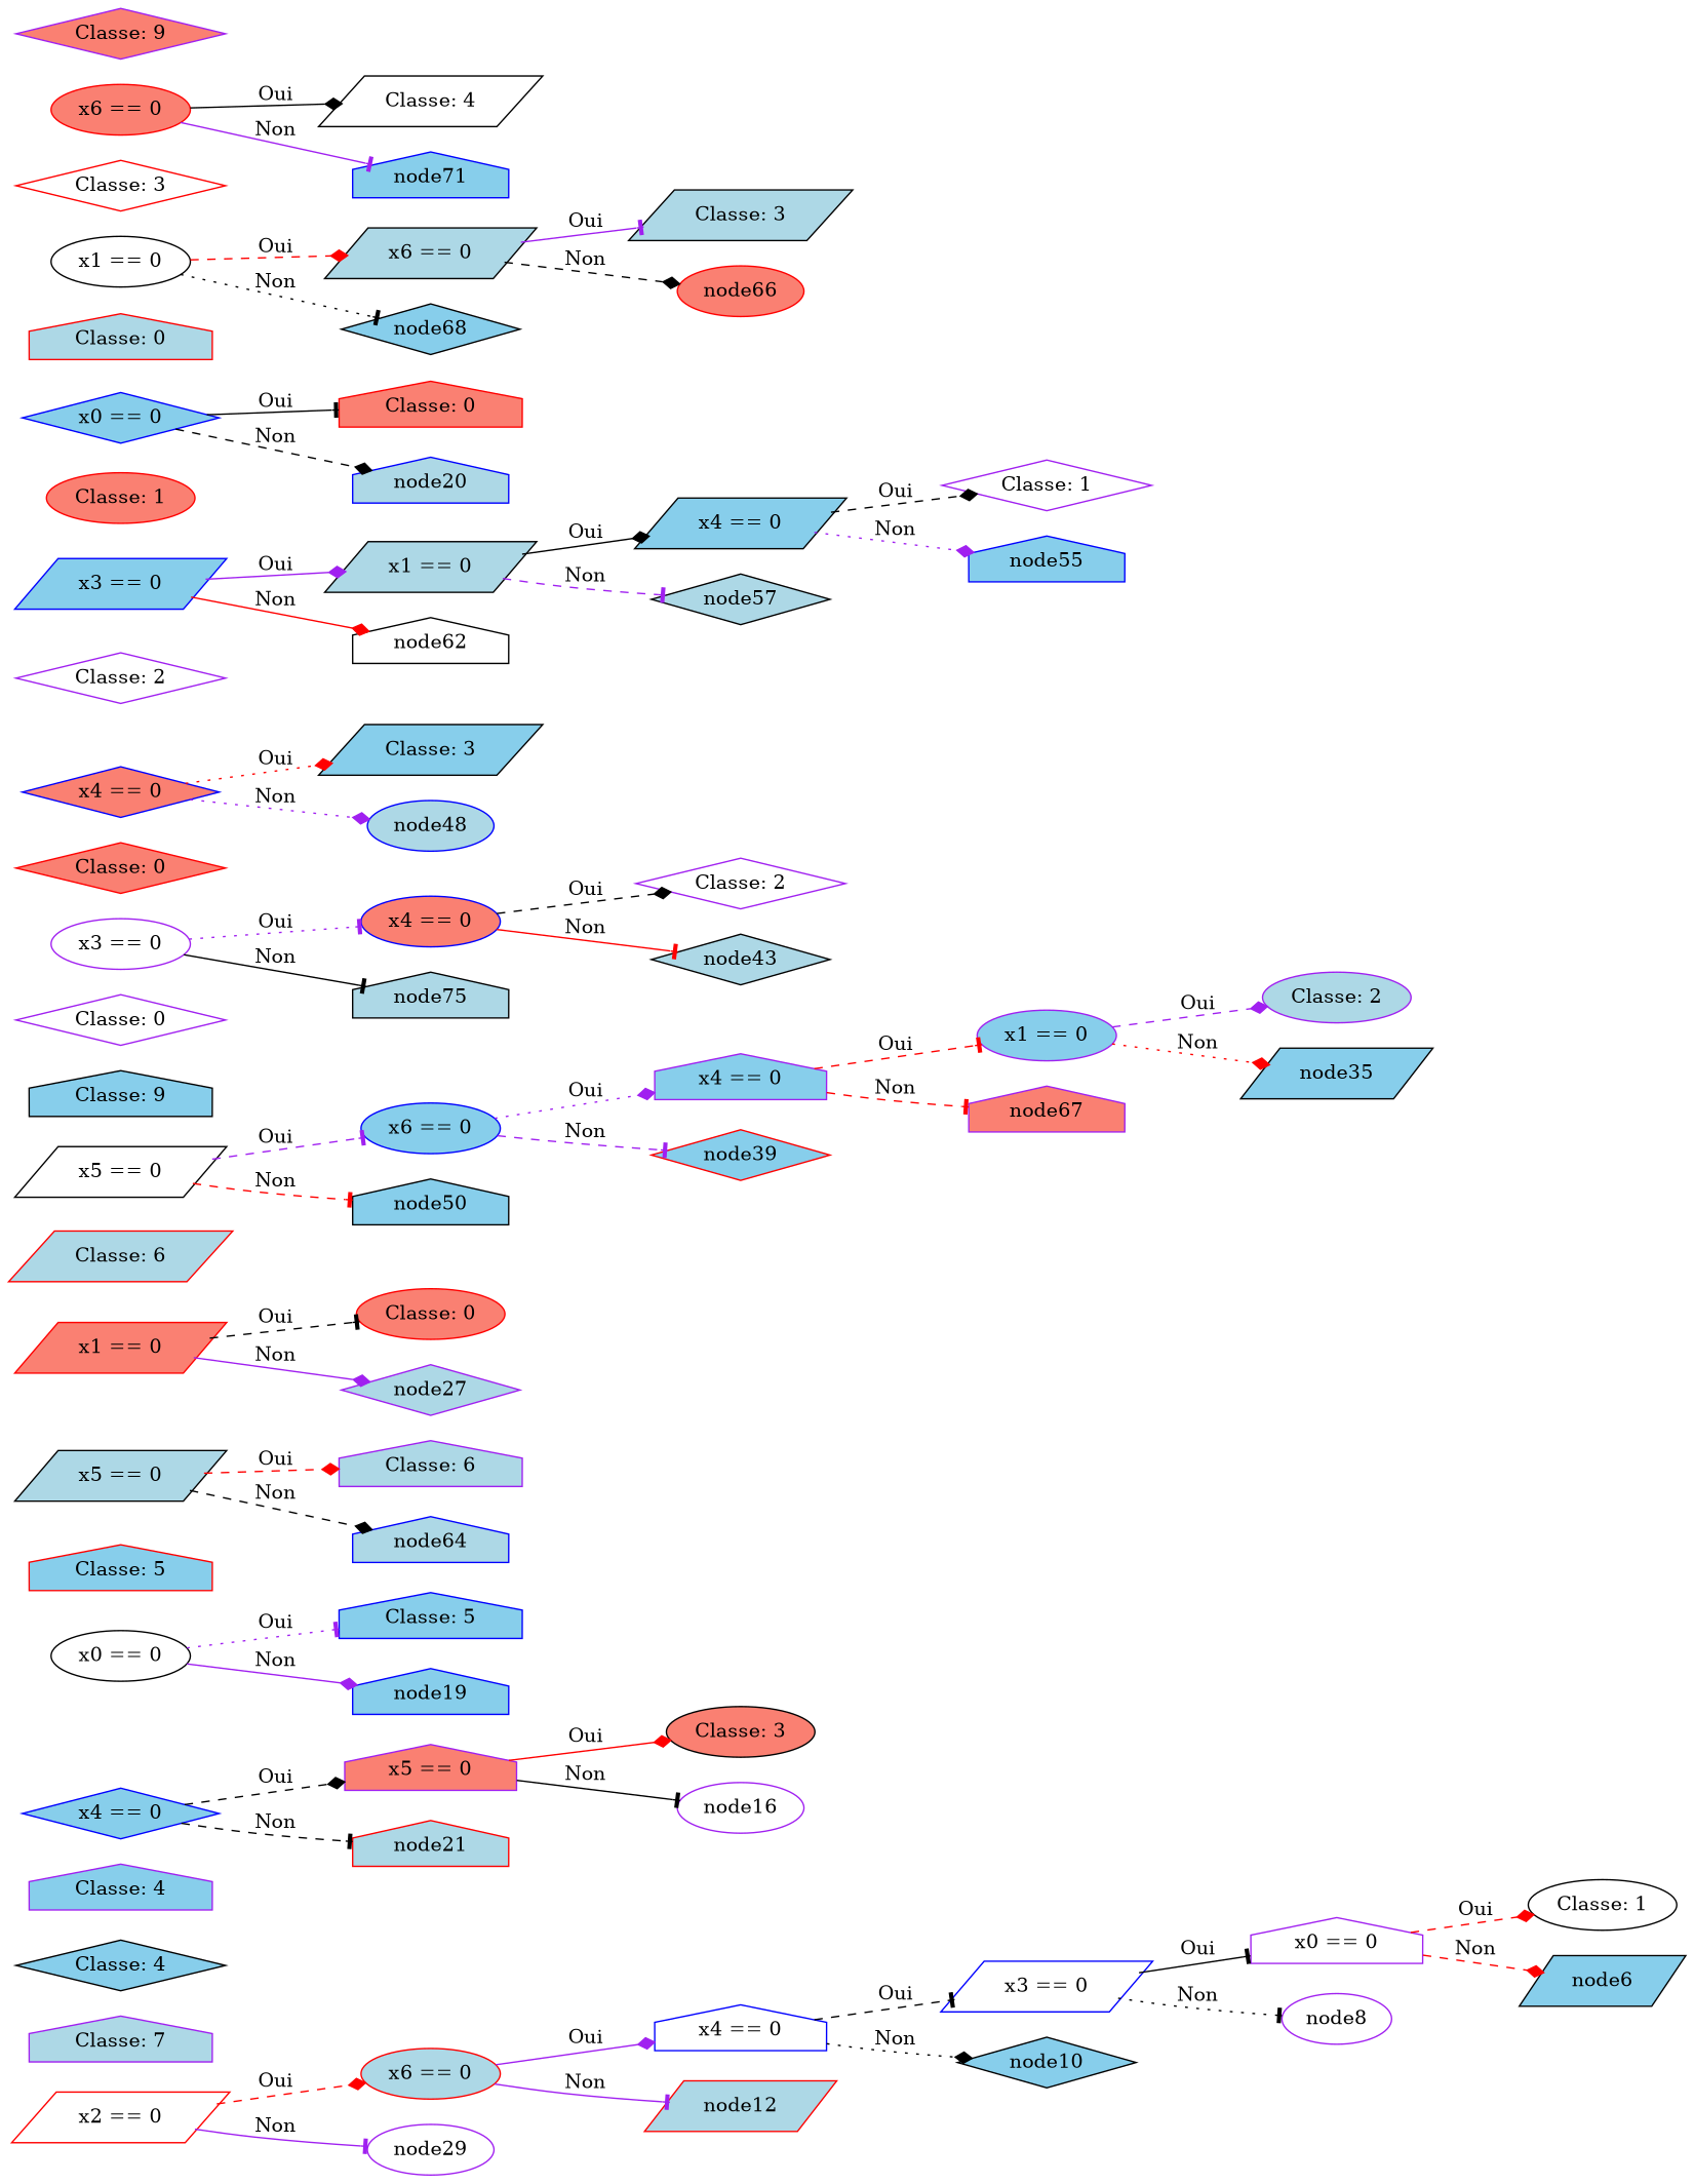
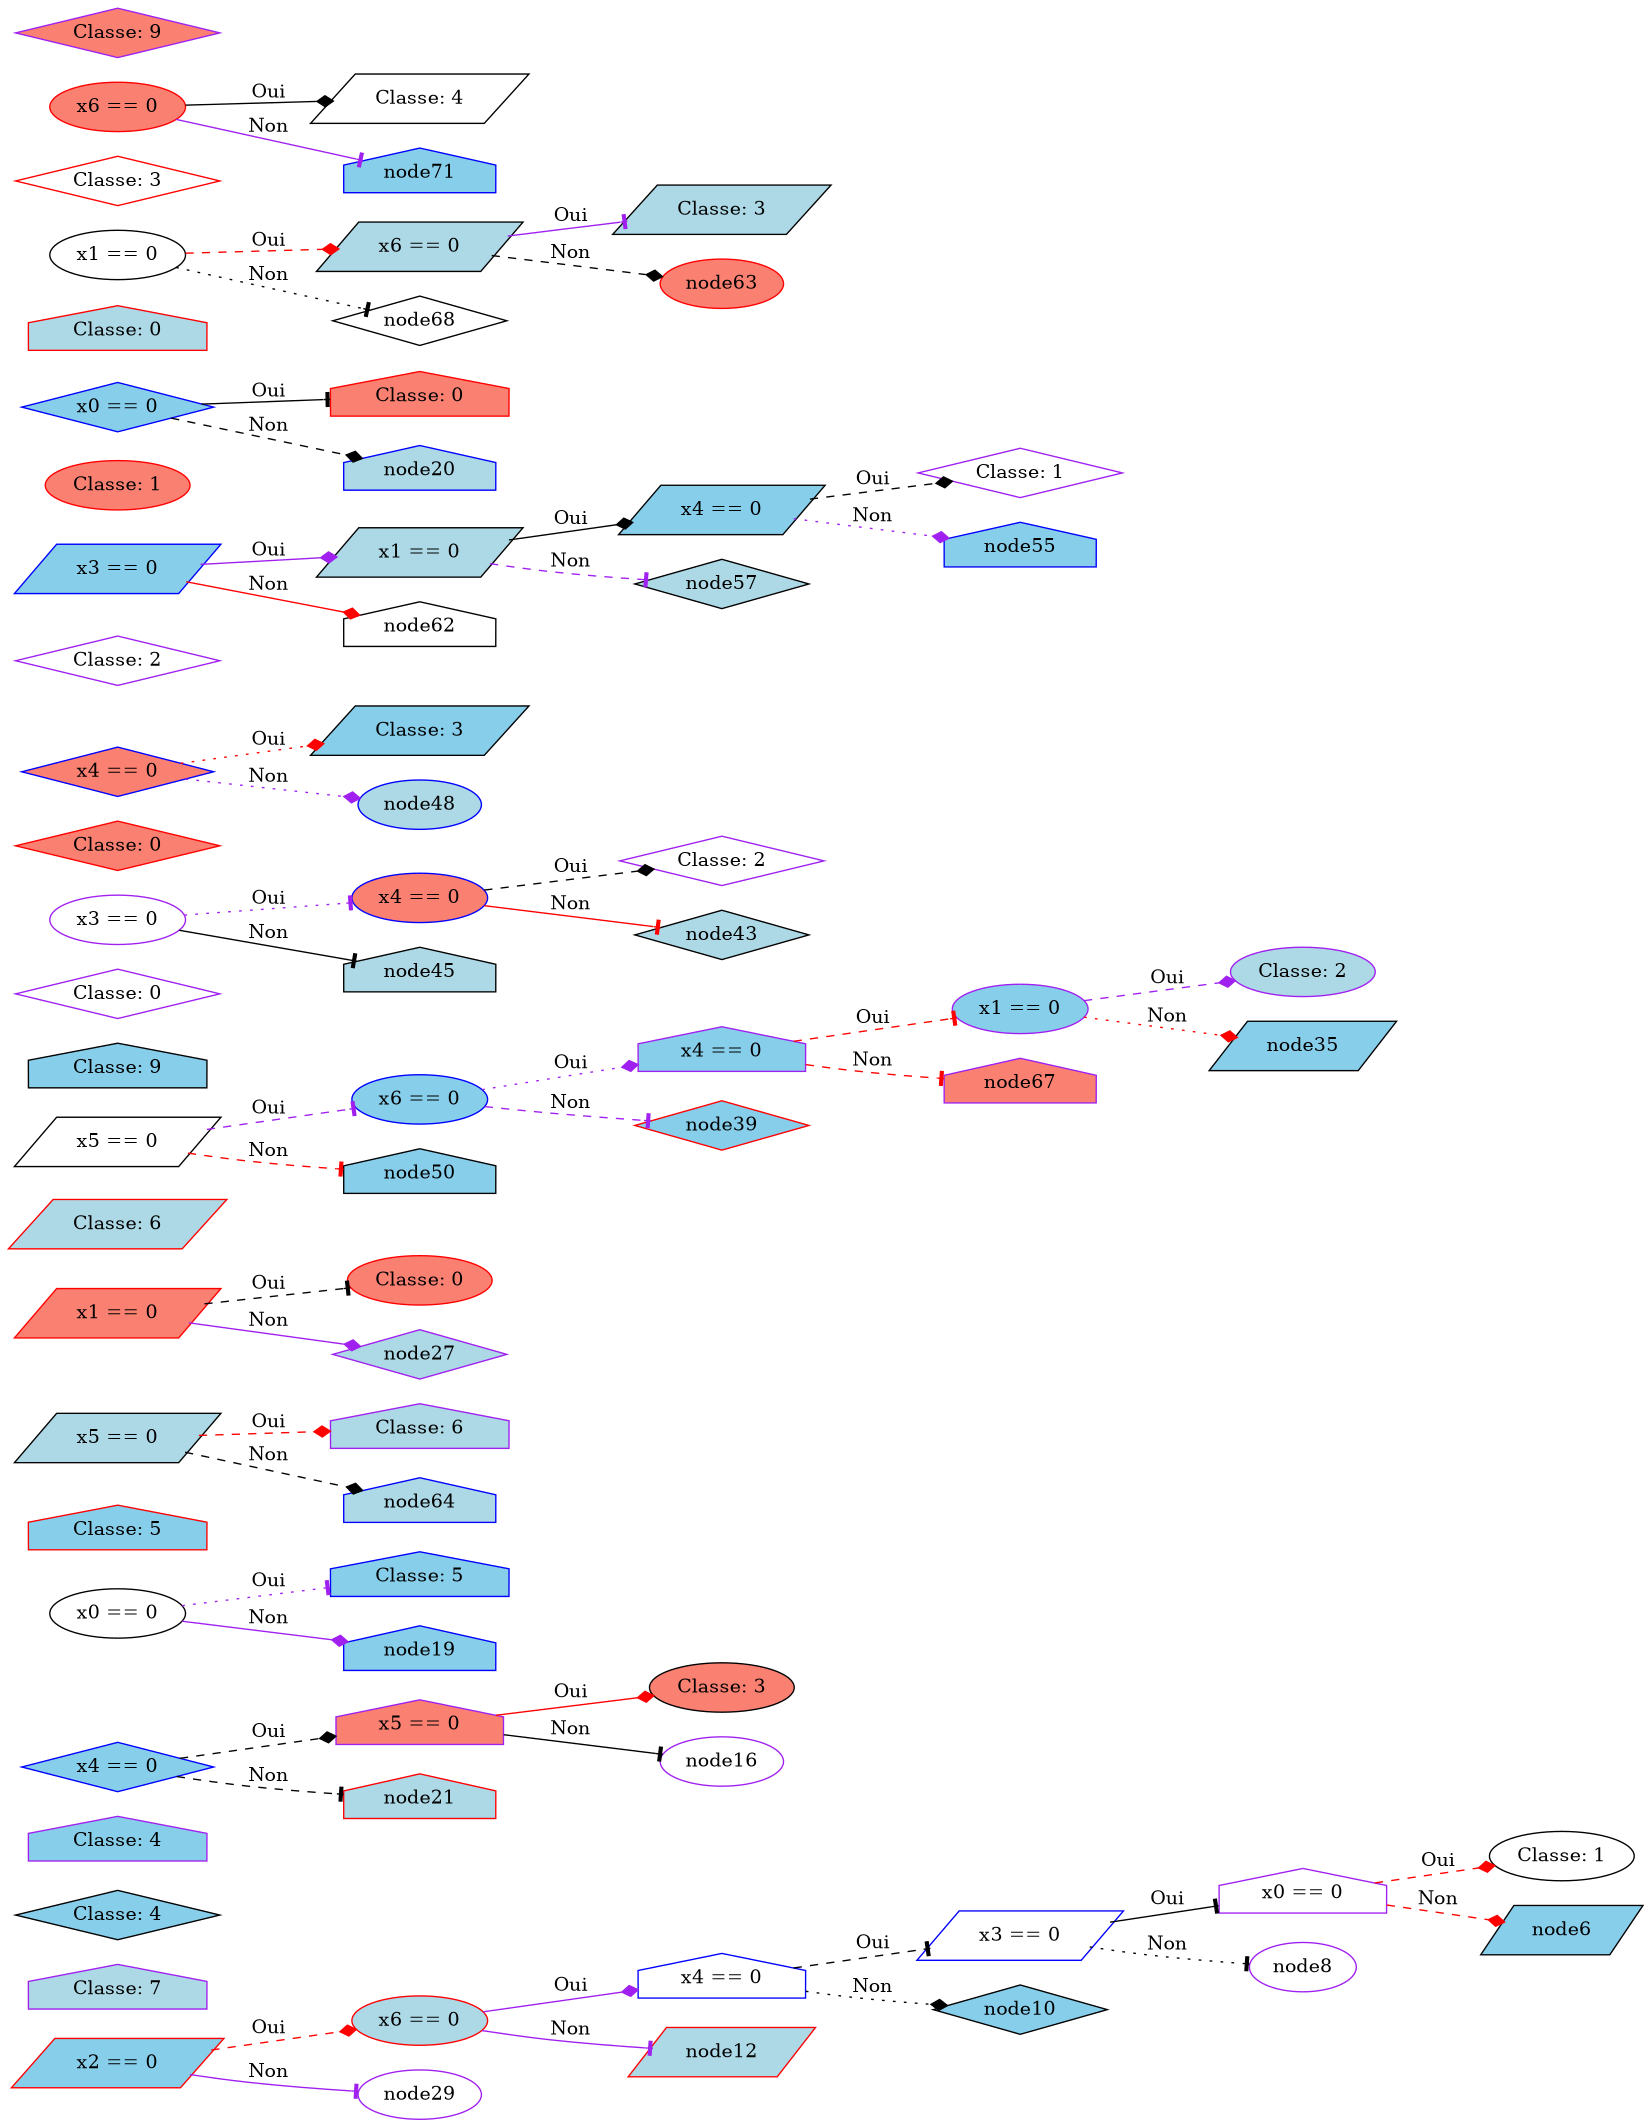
  digraph {
    rankdir=LR
    node [color=black fillcolor=skyblue shape=house style=filled]
    edge [arrowhead=diamond color=black style=dashed]
-   n1 [color=red fillcolor=white label="x2 == 0" shape=parallelogram]
+   n1 [color=red label="x2 == 0" shape=parallelogram]
    n2 [color=red fillcolor=lightblue label="x6 == 0" shape=ellipse]
    node29 [color=purple fillcolor=white shape=ellipse]
    n4 [color=blue fillcolor=white label="x4 == 0"]
    node12 [color=red fillcolor=lightblue shape=parallelogram]
    n6 [color=blue fillcolor=white label="x3 == 0" shape=parallelogram]
    node10 [shape=diamond]
    n8 [color=purple fillcolor=white label="x0 == 0"]
    node8 [color=purple fillcolor=white shape=ellipse]
    n10 [fillcolor=white label="Classe: 1" shape=ellipse]
    node6 [shape=parallelogram]
    n12 [color=purple fillcolor=lightblue label="Classe: 7"]
    n13 [label="Classe: 4" shape=diamond]
    n14 [color=purple label="Classe: 4"]
    n15 [color=blue label="x4 == 0" shape=diamond]
    n16 [color=purple fillcolor=salmon label="x5 == 0"]
    node21 [color=red fillcolor=lightblue]
    n18 [fillcolor=salmon label="Classe: 3" shape=ellipse]
    node16 [color=purple fillcolor=white shape=ellipse]
    n20 [fillcolor=white label="x0 == 0" shape=ellipse]
    n21 [color=blue label="Classe: 5"]
    node19 [color=blue]
    n23 [color=red label="Classe: 5"]
    n24 [fillcolor=lightblue label="x5 == 0" shape=parallelogram]
    n25 [color=purple fillcolor=lightblue label="Classe: 6"]
    n26 [color=blue fillcolor=lightblue label=node64]
    n27 [color=red fillcolor=salmon label="x1 == 0" shape=parallelogram]
    n28 [color=red fillcolor=salmon label="Classe: 0" shape=ellipse]
    node27 [color=purple fillcolor=lightblue shape=diamond]
    n30 [color=red fillcolor=lightblue label="Classe: 6" shape=parallelogram]
    n31 [fillcolor=white label="x5 == 0" shape=parallelogram]
    n32 [color=blue label="x6 == 0" shape=ellipse]
    node50
    n34 [color=purple label="x4 == 0"]
    node39 [color=red shape=diamond]
    n36 [color=purple label="x1 == 0" shape=ellipse]
    n37 [color=purple fillcolor=salmon label=node67]
    n38 [color=purple fillcolor=lightblue label="Classe: 2" shape=ellipse]
    node35 [shape=parallelogram]
    n40 [label="Classe: 9"]
    n41 [color=purple fillcolor=white label="Classe: 0" shape=diamond]
    n42 [color=purple fillcolor=white label="x3 == 0" shape=ellipse]
    n43 [color=blue fillcolor=salmon label="x4 == 0" shape=ellipse]
-   node45 [fillcolor=lightblue label=node75]
+   node45 [fillcolor=lightblue]
    n45 [color=purple fillcolor=white label="Classe: 2" shape=diamond]
    node43 [fillcolor=lightblue shape=diamond]
    n47 [color=red fillcolor=salmon label="Classe: 0" shape=diamond]
    n48 [color=blue fillcolor=salmon label="x4 == 0" shape=diamond]
    n49 [label="Classe: 3" shape=parallelogram]
    node48 [color=blue fillcolor=lightblue shape=ellipse]
    n51 [color=purple fillcolor=white label="Classe: 2" shape=diamond]
    n52 [color=blue label="x3 == 0" shape=parallelogram]
    n53 [fillcolor=lightblue label="x1 == 0" shape=parallelogram]
    node62 [fillcolor=white]
    n55 [label="x4 == 0" shape=parallelogram]
    node57 [fillcolor=lightblue shape=diamond]
    n57 [color=purple fillcolor=white label="Classe: 1" shape=diamond]
    node55 [color=blue]
    n59 [color=red fillcolor=salmon label="Classe: 1" shape=ellipse]
    n60 [color=blue label="x0 == 0" shape=diamond]
    n61 [color=red fillcolor=salmon label="Classe: 0"]
    n62 [color=blue fillcolor=lightblue label=node20]
    n63 [color=red fillcolor=lightblue label="Classe: 0"]
    n64 [fillcolor=white label="x1 == 0" shape=ellipse]
    n65 [fillcolor=lightblue label="x6 == 0" shape=parallelogram]
-   node68 [shape=diamond]
+   node68 [fillcolor=white shape=diamond]
    n67 [fillcolor=lightblue label="Classe: 3" shape=parallelogram]
-   node66 [color=red fillcolor=salmon shape=ellipse]
+   node66 [color=red fillcolor=salmon shape=ellipse label=node63]
    n69 [color=red fillcolor=white label="Classe: 3" shape=diamond]
    n70 [color=red fillcolor=salmon label="x6 == 0" shape=ellipse]
    n71 [fillcolor=white label="Classe: 4" shape=parallelogram]
    node71 [color=blue]
    n73 [color=purple fillcolor=salmon label="Classe: 9" shape=diamond]
    n1 -> n2 [color=red label=Oui]
    n1 -> node29 [arrowhead=tee color=purple label=Non style=solid]
    n2 -> n4 [color=purple label=Oui style=solid]
    n2 -> node12 [arrowhead=tee color=purple label=Non style=solid]
    n4 -> n6 [arrowhead=tee label=Oui]
    n4 -> node10 [label=Non style=dotted]
    n6 -> n8 [arrowhead=tee label=Oui style=solid]
    n6 -> node8 [arrowhead=tee label=Non style=dotted]
    n8 -> n10 [color=red label=Oui]
    n8 -> node6 [color=red label=Non]
    n15 -> n16 [label=Oui]
    n15 -> node21 [arrowhead=tee label=Non]
    n16 -> n18 [color=red label=Oui style=solid]
    n16 -> node16 [arrowhead=tee label=Non style=solid]
    n20 -> n21 [arrowhead=tee color=purple label=Oui style=dotted]
    n20 -> node19 [color=purple label=Non style=solid]
    n24 -> n25 [color=red label=Oui]
    n24 -> n26 [label=Non]
    n27 -> n28 [arrowhead=tee label=Oui]
    n27 -> node27 [color=purple label=Non style=solid]
    n31 -> n32 [arrowhead=tee color=purple label=Oui]
    n31 -> node50 [arrowhead=tee color=red label=Non]
    n32 -> n34 [color=purple label=Oui style=dotted]
    n32 -> node39 [arrowhead=tee color=purple label=Non]
    n34 -> n36 [arrowhead=tee color=red label=Oui]
    n34 -> n37 [arrowhead=tee color=red label=Non]
    n36 -> n38 [color=purple label=Oui]
    n36 -> node35 [color=red label=Non style=dotted]
    n42 -> n43 [arrowhead=tee color=purple label=Oui style=dotted]
    n42 -> node45 [arrowhead=tee label=Non style=solid]
    n43 -> n45 [label=Oui]
    n43 -> node43 [arrowhead=tee color=red label=Non style=solid]
    n48 -> n49 [color=red label=Oui style=dotted]
    n48 -> node48 [color=purple label=Non style=dotted]
    n52 -> n53 [color=purple label=Oui style=solid]
    n52 -> node62 [color=red label=Non style=solid]
    n53 -> n55 [label=Oui style=solid]
    n53 -> node57 [arrowhead=tee color=purple label=Non]
    n55 -> n57 [label=Oui]
    n55 -> node55 [color=purple label=Non style=dotted]
    n60 -> n61 [arrowhead=tee label=Oui style=solid]
    n60 -> n62 [label=Non]
    n64 -> n65 [color=red label=Oui]
    n64 -> node68 [arrowhead=tee label=Non style=dotted]
    n65 -> n67 [arrowhead=tee color=purple label=Oui style=solid]
    n65 -> node66 [label=Non]
    n70 -> n71 [label=Oui style=solid]
    n70 -> node71 [arrowhead=tee color=purple label=Non style=solid]
  }
